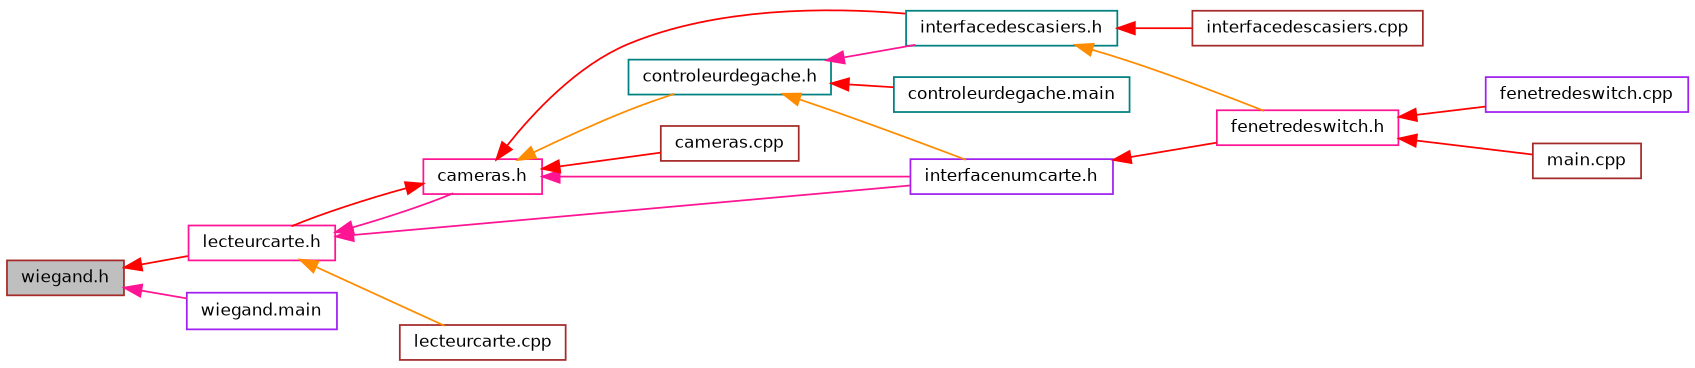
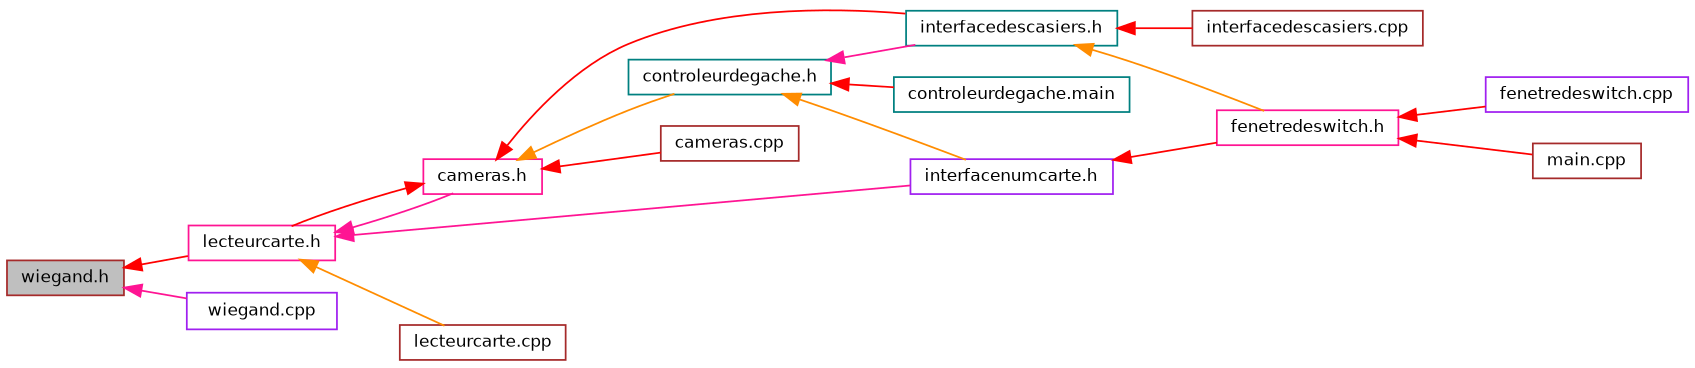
  digraph {
    rankdir=LR
    node [color=brown fillcolor=white fontname=Helvetica fontsize=10 shape=record style=filled]
    edge [color=red dir=back fontname=Helvetica fontsize=10 labelfontname=Helvetica labelfontsize=10 style=solid]
    n1 [fillcolor=grey75 fontcolor=black height=0.2 label="wiegand.h" width=0.4]
    n2 [color=deeppink height=0.2 label="lecteurcarte.h" width=0.4]
-   n3 [color=purple height=0.2 label="wiegand.main" width=0.4]
+   n3 [color=purple height=0.2 label="wiegand.cpp" width=0.4]
    n4 [color=deeppink height=0.2 label="cameras.h" width=0.4]
    n5 [color=purple height=0.2 label="interfacenumcarte.h" width=0.4]
    n6 [height=0.2 label="lecteurcarte.cpp" width=0.4]
    n7 [height=0.2 label="cameras.cpp" width=0.4]
    n8 [color=teal height=0.2 label="controleurdegache.h" width=0.4]
    n9 [color=teal height=0.2 label="interfacedescasiers.h" width=0.4]
    n10 [color=deeppink height=0.2 label="fenetredeswitch.h" width=0.4]
    n11 [color=teal height=0.2 label="controleurdegache.main" width=0.4]
    n12 [height=0.2 label="interfacedescasiers.cpp" width=0.4]
    n13 [color=purple height=0.2 label="fenetredeswitch.cpp" width=0.4]
    n14 [height=0.2 label="main.cpp" width=0.4]
    n1 -> n2
    n1 -> n3 [color=deeppink]
    n2 -> n4 [color=deeppink]
    n2 -> n5 [color=deeppink]
    n2 -> n6 [color=darkorange]
    n4 -> n2
-   n4 -> n5 [color=deeppink]
    n4 -> n7
    n4 -> n8 [color=darkorange]
    n4 -> n9
    n5 -> n10
    n8 -> n5 [color=darkorange]
    n8 -> n9 [color=deeppink]
    n8 -> n11
    n9 -> n10 [color=darkorange]
    n9 -> n12
    n10 -> n13
    n10 -> n14
  }
